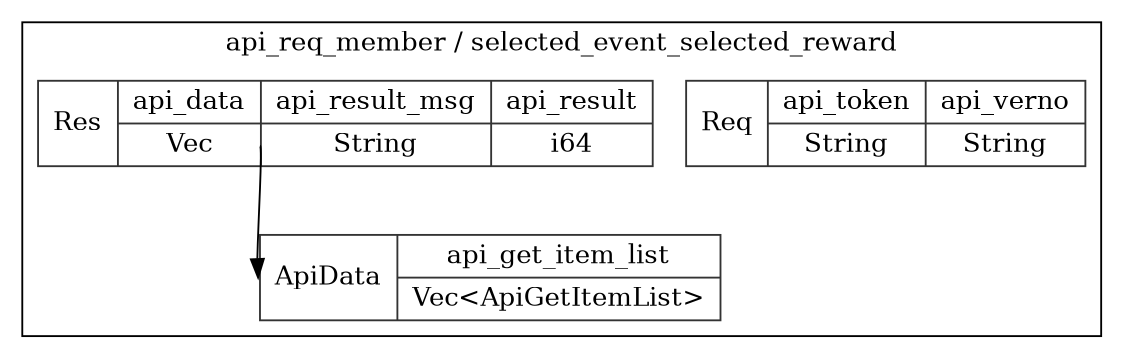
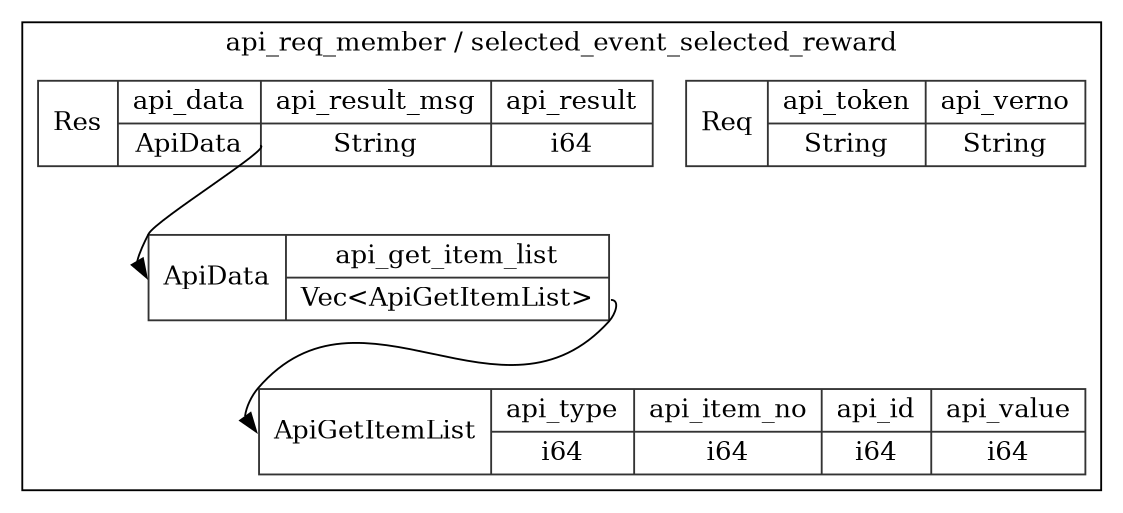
  digraph {
    rankdir=TB
    node [color=gray20 shape=record style=solid]
+   n1 [label="<ApiGetItemList> ApiGetItemList  | { api_type | <api_type> i64 } | { api_item_no | <api_item_no> i64 } | { api_id | <api_id> i64 } | { api_value | <api_value> i64 }"]
    n2 [label="<Req> Req  | { api_token | <api_token> String } | { api_verno | <api_verno> String }"]
    n3 [label="<ApiData> ApiData  | { api_get_item_list | <api_get_item_list> Vec\<ApiGetItemList\> }"]
-   n4 [label="<Res> Res  | { api_data | <api_data> Vec } | { api_result_msg | <api_result_msg> String } | { api_result | <api_result> i64 }"]
+   n4 [label="<Res> Res  | { api_data | <api_data> ApiData } | { api_result_msg | <api_result_msg> String } | { api_result | <api_result> i64 }"]
    subgraph cluster_1 {
      label="api_req_member / selected_event_selected_reward"
+     n1
      n2
      n3
      n4
    }
+   n3 -> n1 [headport="ApiGetItemList:w" tailport="api_get_item_list:e"]
    n4 -> n3 [headport="ApiData:w" tailport="api_data:e"]
  }
